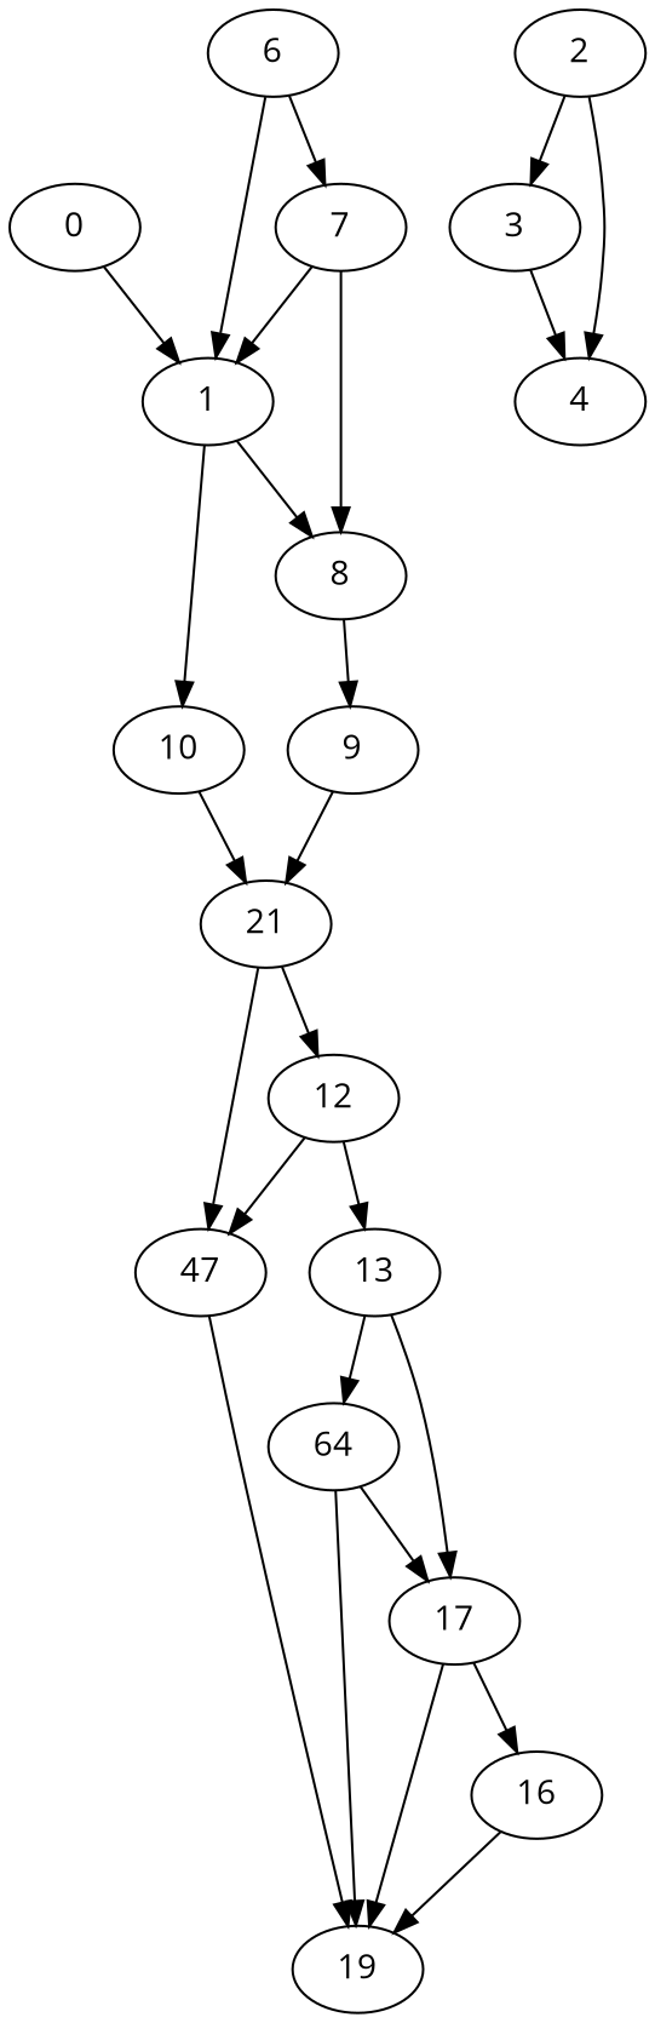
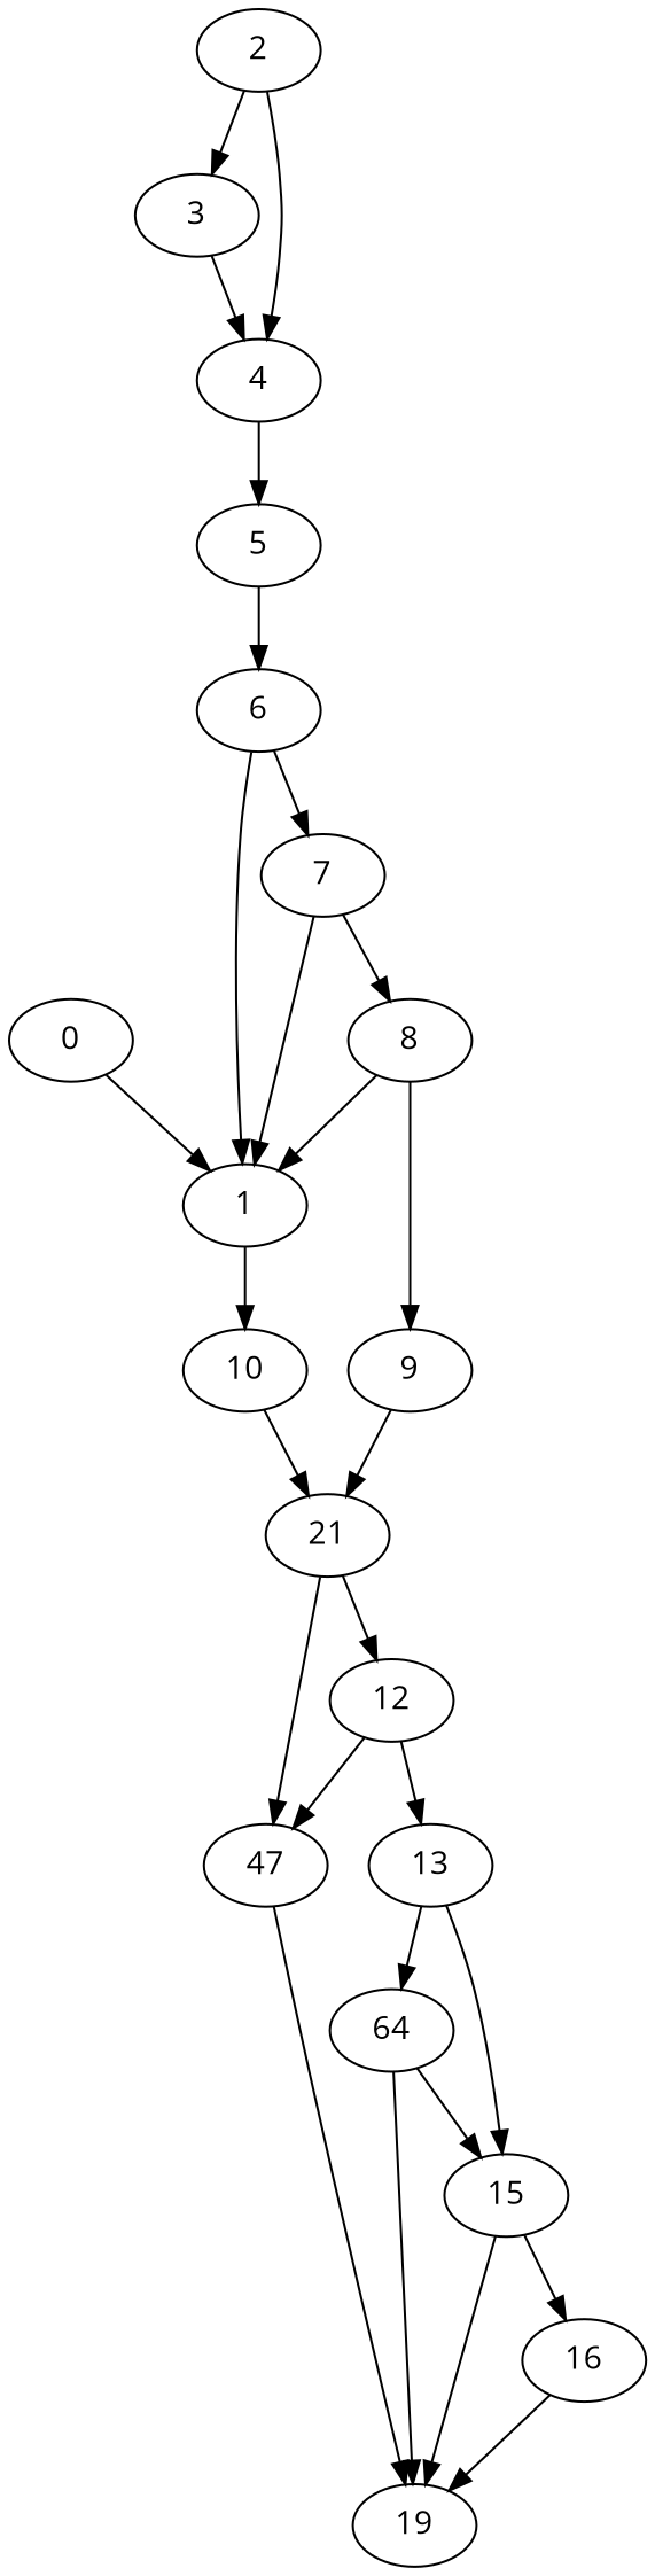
  digraph {
    fontname="Open Sans"
    node [fontname="Open Sans"]
    edge [fontname="Open Sans"]
    0
    1
    10
    2
    3
    4
    n7 [label=21]
+   5
    6
    7
    8
    9
    12
    n14 [label=47]
    13
    19
    n17 [label=64]
-   15 [label=17]
+   15
    16
    0 -> 1
    1 -> 10
    10 -> n7
    2 -> 3
    2 -> 4
    3 -> 4
+   4 -> 5
    n7 -> 12
    n7 -> n14
+   5 -> 6
    6 -> 1
    6 -> 7
    7 -> 1
    7 -> 8
-   1 -> 8
+   8 -> 1
    8 -> 9
    9 -> n7
    12 -> n14
    12 -> 13
    n14 -> 19
    13 -> n17
    13 -> 15
    n17 -> 19
    n17 -> 15
    15 -> 19
    15 -> 16
    16 -> 19
  }
